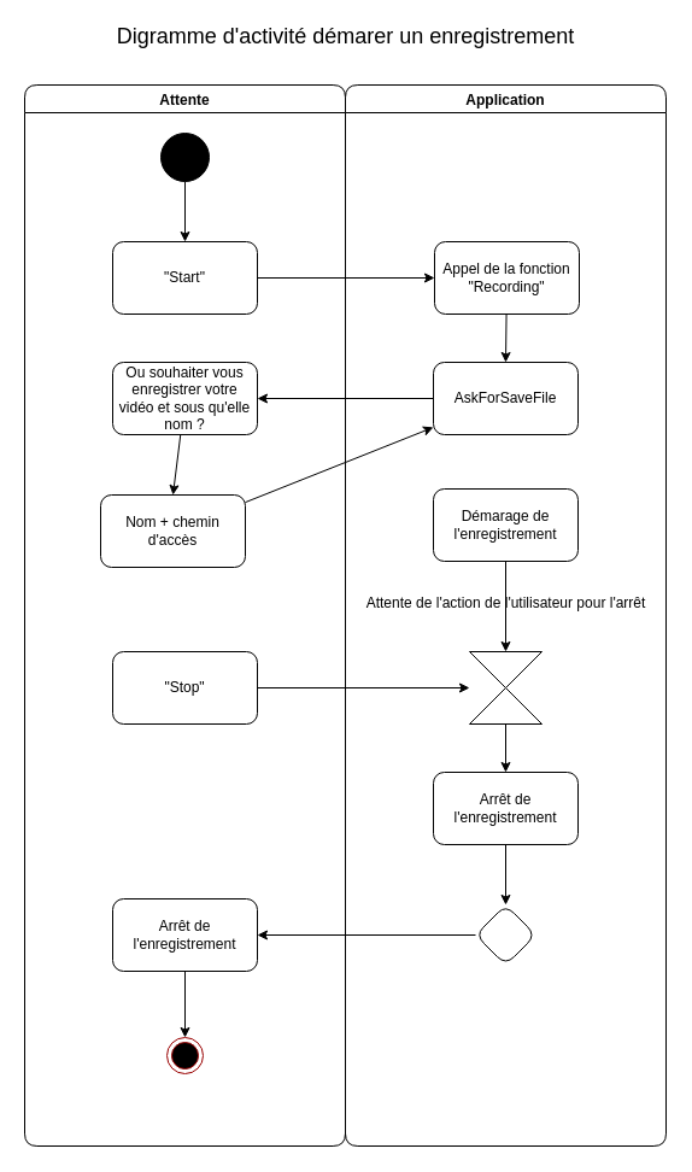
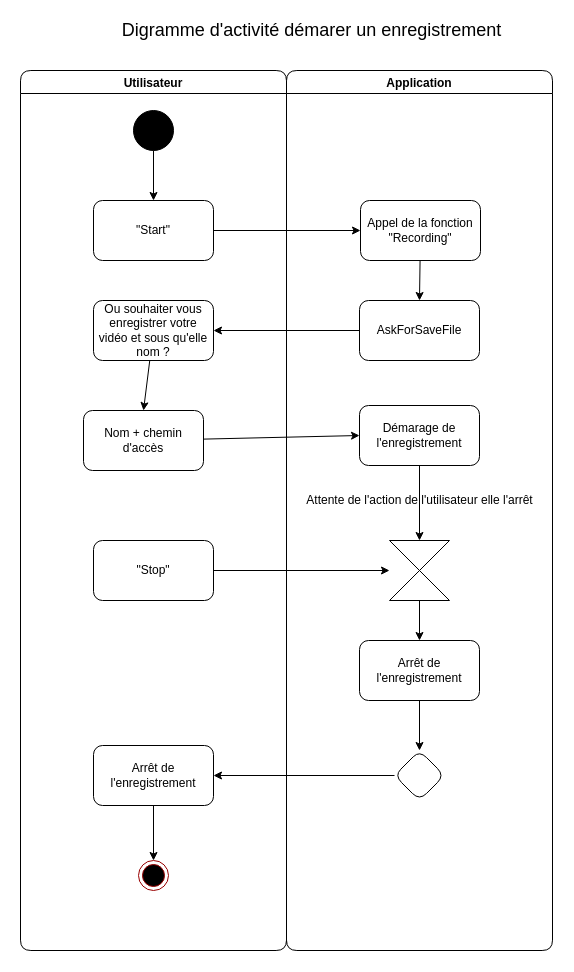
  <mxCell id="0" />
  <mxCell id="1" parent="0" />
  <mxCell id="2" value="Application" style="swimlane;rounded=1;" parent="1" vertex="1"><mxGeometry x="286" y="70" width="266" height="880" as="geometry" /></mxCell>
  <mxCell id="3" style="edgeStyle=none;html=1;entryX=0.5;entryY=0;entryDx=0;entryDy=0;fontColor=#000000;rounded=1;" parent="2" source="4" edge="1"><mxGeometry relative="1" as="geometry"><mxPoint x="133" y="230" as="targetPoint" /></mxGeometry></mxCell>
  <mxCell id="4" value="&lt;font color=&quot;#000000&quot;&gt;Appel de la fonction &quot;Recording&quot;&lt;/font&gt;" style="rounded=1;whiteSpace=wrap;html=1;strokeColor=#000000;fillColor=none;" parent="2" vertex="1"><mxGeometry x="74" y="130" width="120" height="60" as="geometry" /></mxCell>
  <mxCell id="5" style="edgeStyle=none;html=1;entryX=0.5;entryY=0;entryDx=0;entryDy=0;fontColor=#000000;rounded=1;" parent="2" source="6" target="9" edge="1"><mxGeometry relative="1" as="geometry" /></mxCell>
  <mxCell id="6" value="" style="shape=collate;whiteSpace=wrap;html=1;fontColor=none;strokeColor=#000000;fillColor=none;rounded=1;" parent="2" vertex="1"><mxGeometry x="103" y="470" width="60" height="60" as="geometry" /></mxCell>
- <mxCell id="7" value="Attente de l'action de l'utilisateur pour l'arrêt" style="text;html=1;align=center;verticalAlign=middle;resizable=0;points=[];autosize=1;strokeColor=none;fillColor=none;fontColor=none;rounded=1;" parent="2" vertex="1"><mxGeometry x="8" y="420" width="250" height="20" as="geometry" /></mxCell>
+ <mxCell id="7" value="Attente de l'action de l'utilisateur elle l'arrêt" style="text;html=1;align=center;verticalAlign=middle;resizable=0;points=[];autosize=1;strokeColor=none;fillColor=none;fontColor=none;rounded=1;" parent="2" vertex="1"><mxGeometry x="8" y="420" width="250" height="20" as="geometry" /></mxCell>
  <mxCell id="8" style="edgeStyle=none;html=1;entryX=0.5;entryY=0;entryDx=0;entryDy=0;fontColor=#000000;rounded=1;" parent="2" source="9" target="10" edge="1"><mxGeometry relative="1" as="geometry" /></mxCell>
  <mxCell id="9" value="&lt;font color=&quot;#000000&quot;&gt;Arrêt de l'enregistrement&lt;/font&gt;" style="rounded=1;whiteSpace=wrap;html=1;strokeColor=#000000;fillColor=none;" parent="2" vertex="1"><mxGeometry x="73" y="570" width="120" height="60" as="geometry" /></mxCell>
  <mxCell id="10" value="" style="rhombus;whiteSpace=wrap;html=1;fontColor=#000000;strokeColor=#000000;fillColor=none;rounded=1;" parent="2" vertex="1"><mxGeometry x="108" y="680" width="50" height="50" as="geometry" /></mxCell>
  <mxCell id="11" style="edgeStyle=none;html=1;entryX=0.5;entryY=0;entryDx=0;entryDy=0;fontColor=#000000;rounded=1;" parent="2" source="12" target="6" edge="1"><mxGeometry relative="1" as="geometry" /></mxCell>
  <mxCell id="12" value="&lt;font color=&quot;#000000&quot;&gt;Démarage de l'enregistrement&lt;br&gt;&lt;/font&gt;" style="rounded=1;whiteSpace=wrap;html=1;strokeColor=#000000;fillColor=none;" parent="2" vertex="1"><mxGeometry x="73" y="335" width="120" height="60" as="geometry" /></mxCell>
  <mxCell id="13" value="&lt;font color=&quot;#000000&quot;&gt;AskForSaveFile&lt;/font&gt;" style="rounded=1;whiteSpace=wrap;html=1;strokeColor=#000000;fillColor=none;" parent="2" vertex="1"><mxGeometry x="73" y="230" width="120" height="60" as="geometry" /></mxCell>
- <mxCell id="14" value="Attente" style="swimlane;rounded=1;" parent="1" vertex="1"><mxGeometry x="20" y="70" width="266" height="880" as="geometry" /></mxCell>
+ <mxCell id="14" value="Utilisateur" style="swimlane;rounded=1;" parent="1" vertex="1"><mxGeometry x="20" y="70" width="266" height="880" as="geometry" /></mxCell>
  <mxCell id="15" style="edgeStyle=none;html=1;fontColor=none;rounded=1;" parent="14" source="16" target="17" edge="1"><mxGeometry relative="1" as="geometry" /></mxCell>
  <mxCell id="16" value="" style="ellipse;whiteSpace=wrap;html=1;aspect=fixed;fillColor=#000000;strokeColor=#000000;rounded=1;" parent="14" vertex="1"><mxGeometry x="113" y="40" width="40" height="40" as="geometry" /></mxCell>
  <mxCell id="17" value="&lt;font color=&quot;#000000&quot;&gt;&quot;Start&quot;&lt;/font&gt;" style="rounded=1;whiteSpace=wrap;html=1;strokeColor=#000000;fillColor=none;" parent="14" vertex="1"><mxGeometry x="73" y="130" width="120" height="60" as="geometry" /></mxCell>
  <mxCell id="18" value="&lt;font color=&quot;#000000&quot;&gt;&quot;Stop&quot;&lt;/font&gt;" style="rounded=1;whiteSpace=wrap;html=1;strokeColor=#000000;fillColor=none;" parent="14" vertex="1"><mxGeometry x="73" y="470" width="120" height="60" as="geometry" /></mxCell>
  <mxCell id="19" style="edgeStyle=none;html=1;entryX=0.5;entryY=0;entryDx=0;entryDy=0;fontColor=#000000;rounded=1;" parent="14" source="20" target="23" edge="1"><mxGeometry relative="1" as="geometry" /></mxCell>
  <mxCell id="20" value="Ou souhaiter vous enregistrer votre vidéo et sous qu'elle nom ?" style="rounded=1;whiteSpace=wrap;html=1;fontColor=#000000;strokeColor=#000000;fillColor=none;" parent="14" vertex="1"><mxGeometry x="73" y="230" width="120" height="60" as="geometry" /></mxCell>
  <mxCell id="21" style="edgeStyle=none;html=1;entryX=0.5;entryY=0;entryDx=0;entryDy=0;fontColor=#000000;rounded=1;" parent="14" source="22" target="24" edge="1"><mxGeometry relative="1" as="geometry" /></mxCell>
  <mxCell id="22" value="Arrêt de l'enregistrement" style="rounded=1;whiteSpace=wrap;html=1;fontColor=#000000;strokeColor=#000000;fillColor=none;" parent="14" vertex="1"><mxGeometry x="73" y="675" width="120" height="60" as="geometry" /></mxCell>
  <mxCell id="23" value="Nom + chemin d'accès" style="rounded=1;whiteSpace=wrap;html=1;fontColor=#000000;strokeColor=#000000;fillColor=none;" parent="14" vertex="1"><mxGeometry x="63" y="340" width="120" height="60" as="geometry" /></mxCell>
  <mxCell id="24" value="" style="ellipse;html=1;shape=endState;fillColor=#000000;strokeColor=#990000;fontColor=#000000;rounded=1;" parent="14" vertex="1"><mxGeometry x="118" y="790" width="30" height="30" as="geometry" /></mxCell>
  <mxCell id="25" style="edgeStyle=none;html=1;entryX=0;entryY=0.5;entryDx=0;entryDy=0;fontColor=none;rounded=1;" parent="1" source="17" target="4" edge="1"><mxGeometry relative="1" as="geometry" /></mxCell>
  <mxCell id="26" style="edgeStyle=none;html=1;fontColor=#000000;rounded=1;" parent="1" source="18" target="6" edge="1"><mxGeometry relative="1" as="geometry" /></mxCell>
  <mxCell id="27" style="edgeStyle=none;html=1;entryX=1;entryY=0.5;entryDx=0;entryDy=0;fontColor=#000000;rounded=1;" parent="1" source="10" target="22" edge="1"><mxGeometry relative="1" as="geometry" /></mxCell>
- <mxCell id="28" style="edgeStyle=none;html=1;fontColor=#000000;rounded=1;" parent="1" source="23" target="13" edge="1"><mxGeometry relative="1" as="geometry" /></mxCell>
+ <mxCell id="28" style="edgeStyle=none;html=1;entryX=0;entryY=0.5;entryDx=0;entryDy=0;fontColor=#000000;rounded=1;" parent="1" source="23" target="12" edge="1"><mxGeometry relative="1" as="geometry" /></mxCell>
  <mxCell id="29" style="edgeStyle=none;html=1;entryX=1;entryY=0.5;entryDx=0;entryDy=0;fontColor=#000000;rounded=1;" parent="1" source="13" target="20" edge="1"><mxGeometry relative="1" as="geometry" /></mxCell>
- <mxCell id="30" value="&lt;font style=&quot;font-size: 18px&quot;&gt;Digramme d'activité démarer un enregistrement&lt;/font&gt;" style="text;html=1;align=center;verticalAlign=middle;resizable=0;points=[];autosize=1;strokeColor=none;fillColor=none;fontColor=#000000;rounded=1;" parent="1" vertex="1"><mxGeometry x="86" y="20" width="400" height="20" as="geometry" /></mxCell>
+ <mxCell id="30" value="&lt;font style=&quot;font-size: 18px&quot;&gt;Digramme d'activité démarer un enregistrement&lt;/font&gt;" style="text;html=1;align=center;verticalAlign=middle;resizable=0;points=[];autosize=1;strokeColor=none;fillColor=none;fontColor=#000000;rounded=1;" parent="1" vertex="1"><mxGeometry x="111" y="20" width="400" height="20" as="geometry" /></mxCell>
